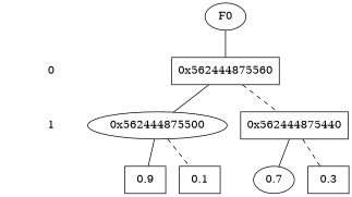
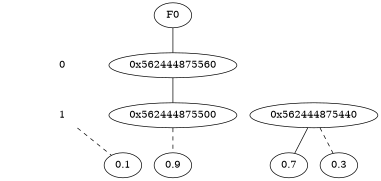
  digraph {
    edge [dir=none]
    "CONST NODES" [shape=plaintext style=invis]
    " 0 " [shape=plaintext]
    " 1 " [shape=plaintext]
    F0 [shape=ellipse]
-   "0x562444875560" [shape=box]
+   "0x562444875560"
    n6 [label="0x562444875500"]
-   "0x562444875440" [shape=box]
+   "0x562444875440"
    n8 [label=0.7 shape=ellipse]
-   n9 [label=0.3 shape=box]
-   n10 [label=0.9 shape=box]
-   n11 [label=0.1 shape=box]
+   n9 [label=0.3 shape=ellipse]
+   n10 [label=0.9 shape=ellipse]
+   n11 [label=0.1 shape=ellipse]
    subgraph sub_1 {
      "CONST NODES"
      " 0 "
      " 1 "
    }
    subgraph sub_2 {
      rank=same
      F0
    }
    subgraph sub_3 {
      rank=same
      " 0 "
      "0x562444875560"
    }
    subgraph sub_4 {
      rank=same
      " 1 "
      n6
      "0x562444875440"
    }
    subgraph sub_5 {
      rank=same
      "CONST NODES"
      subgraph sub_6 {
        rank=same
        n8
        n9
        n10
        n11
      }
    }
    " 0 " -> " 1 " [style=invis]
    " 1 " -> "CONST NODES" [style=invis]
    F0 -> "0x562444875560" [style=solid]
    "0x562444875560" -> n6
-   "0x562444875560" -> "0x562444875440" [style=dashed]
-   n6 -> n10
-   n6 -> n11 [style=dashed]
+   n6 -> n10 [style=dashed]
+   " 1 " -> n11 [style=dashed]
    "0x562444875440" -> n8
    "0x562444875440" -> n9 [style=dashed]
  }
